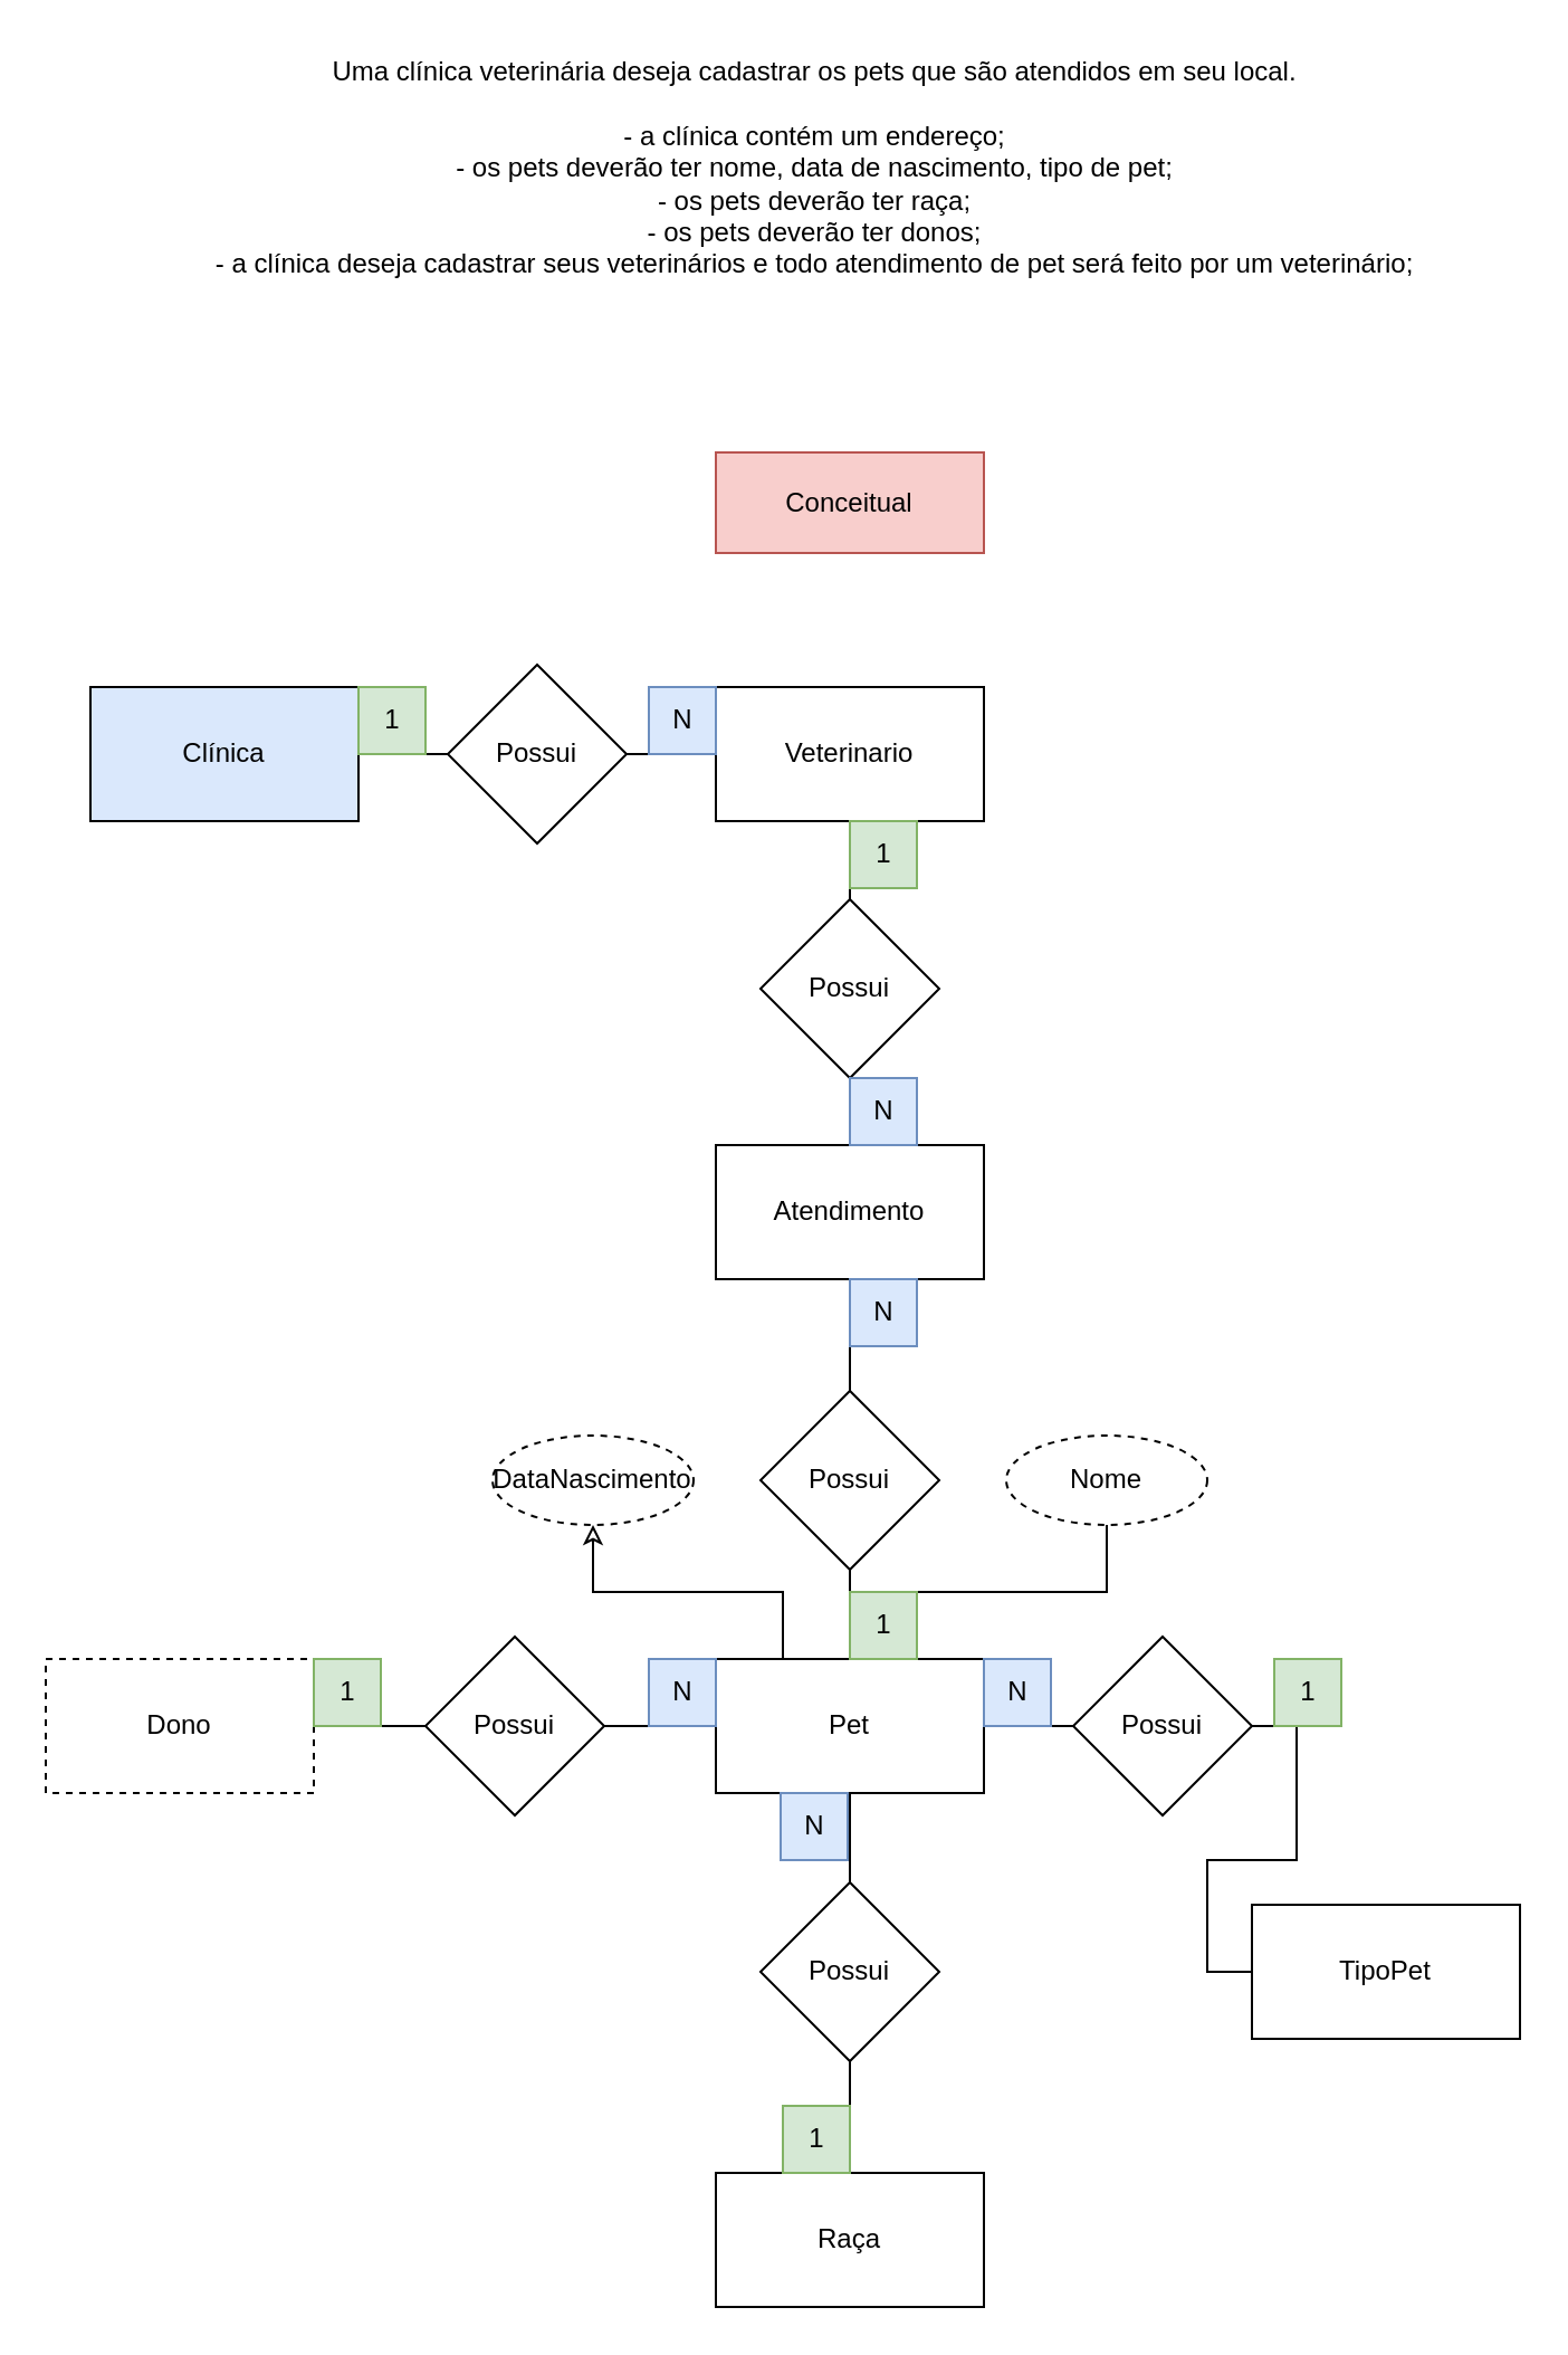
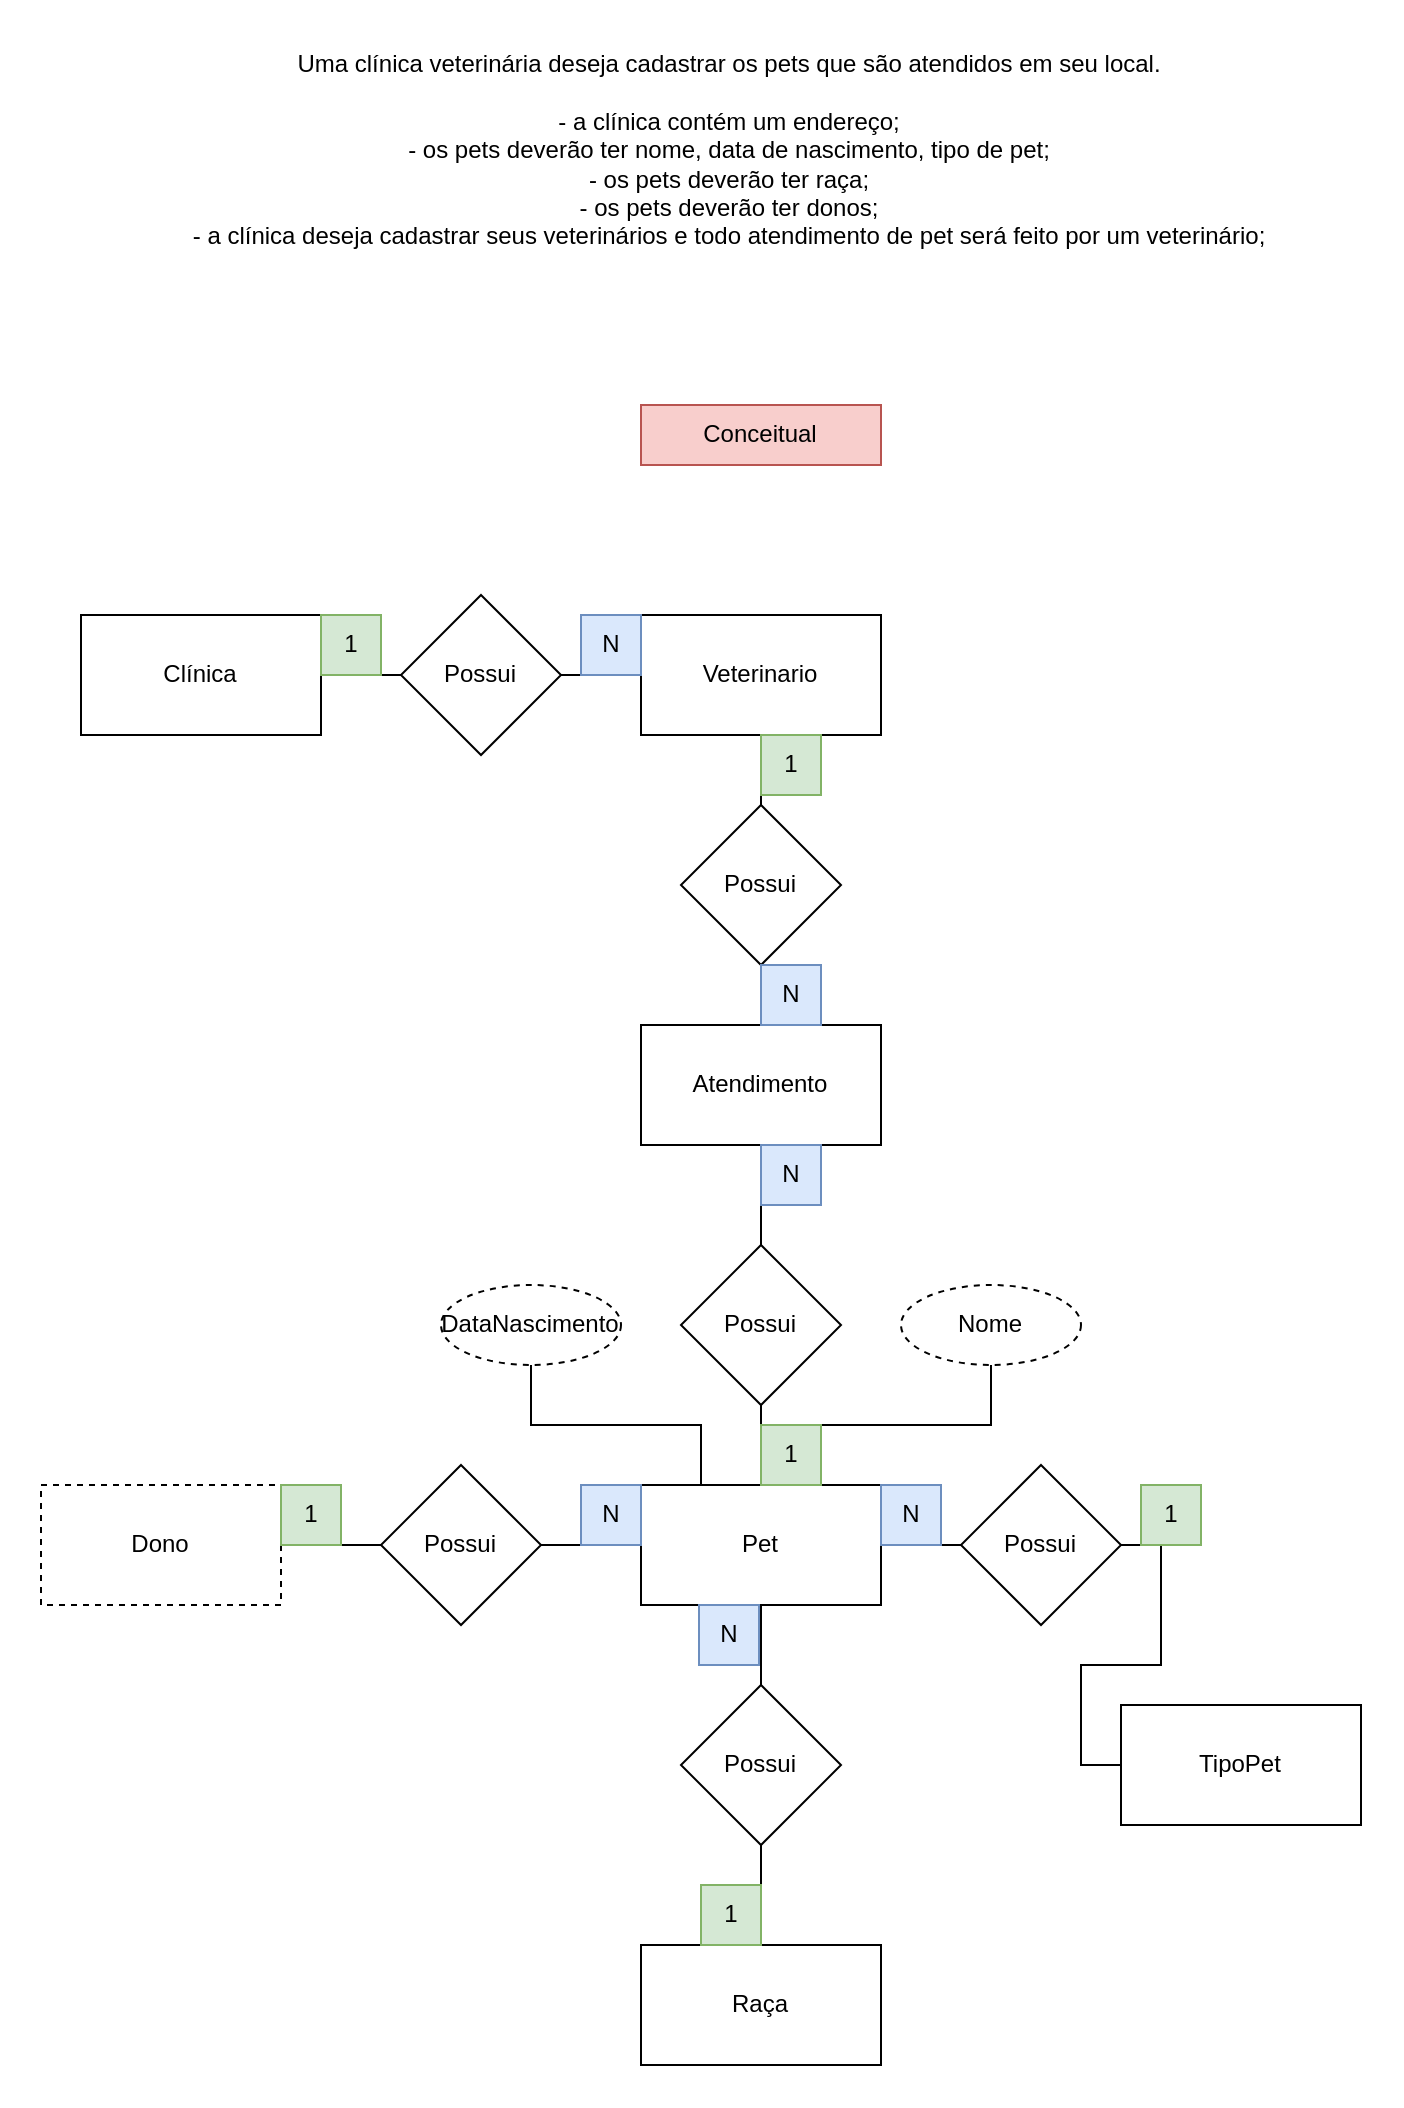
  <mxCell id="0" />
  <mxCell id="1" parent="0" />
  <mxCell id="2" value="&lt;div&gt;Uma clínica veterinária deseja cadastrar os pets que são atendidos em seu local.&lt;/div&gt;&lt;div&gt;&lt;br&gt;&lt;/div&gt;&lt;div&gt;- a clínica contém um endereço;&lt;/div&gt;&lt;div&gt;- os pets deverão ter nome, data de nascimento, tipo de pet;&lt;/div&gt;&lt;div&gt;- os pets deverão ter raça;&lt;/div&gt;&lt;div&gt;- os pets deverão ter donos;&lt;/div&gt;&lt;div&gt;- a clínica deseja cadastrar seus veterinários e todo atendimento de pet será feito por um veterinário;&lt;/div&gt;" style="text;html=1;align=center;verticalAlign=middle;resizable=0;points=[];autosize=1;strokeColor=none;fillColor=none;" parent="1" vertex="1"><mxGeometry x="84" y="20" width="560" height="110" as="geometry" /></mxCell>
  <mxCell id="3" style="edgeStyle=orthogonalEdgeStyle;rounded=0;orthogonalLoop=1;jettySize=auto;html=1;exitX=1;exitY=0.5;exitDx=0;exitDy=0;entryX=0;entryY=0.5;entryDx=0;entryDy=0;endArrow=none;endFill=0;" parent="1" source="4" target="6" edge="1"><mxGeometry relative="1" as="geometry" /></mxCell>
- <mxCell id="4" value="Clínica" style="rounded=0;whiteSpace=wrap;html=1;fillColor=#dae8fc;" parent="1" vertex="1"><mxGeometry x="40" y="307" width="120" height="60" as="geometry" /></mxCell>
+ <mxCell id="4" value="Clínica" style="rounded=0;whiteSpace=wrap;html=1;" parent="1" vertex="1"><mxGeometry x="40" y="307" width="120" height="60" as="geometry" /></mxCell>
  <mxCell id="5" style="edgeStyle=orthogonalEdgeStyle;rounded=0;orthogonalLoop=1;jettySize=auto;html=1;exitX=1;exitY=0.5;exitDx=0;exitDy=0;entryX=0;entryY=0.5;entryDx=0;entryDy=0;endArrow=none;endFill=0;" edge="1" parent="1" source="6" target="9"><mxGeometry relative="1" as="geometry" /></mxCell>
  <mxCell id="6" value="Possui" style="rhombus;whiteSpace=wrap;html=1;" parent="1" vertex="1"><mxGeometry x="200" y="297" width="80" height="80" as="geometry" /></mxCell>
  <mxCell id="7" value="1" style="text;html=1;align=center;verticalAlign=middle;resizable=0;points=[];autosize=1;strokeColor=#82b366;fillColor=#d5e8d4;" parent="1" vertex="1"><mxGeometry x="160" y="307" width="30" height="30" as="geometry" /></mxCell>
  <mxCell id="8" style="edgeStyle=orthogonalEdgeStyle;rounded=0;orthogonalLoop=1;jettySize=auto;html=1;exitX=0.5;exitY=1;exitDx=0;exitDy=0;entryX=0.5;entryY=0;entryDx=0;entryDy=0;endArrow=none;endFill=0;" edge="1" parent="1" source="9" target="11"><mxGeometry relative="1" as="geometry" /></mxCell>
  <mxCell id="9" value="Veterinario" style="rounded=0;whiteSpace=wrap;html=1;" vertex="1" parent="1"><mxGeometry x="320" y="307" width="120" height="60" as="geometry" /></mxCell>
  <mxCell id="10" style="edgeStyle=orthogonalEdgeStyle;rounded=0;orthogonalLoop=1;jettySize=auto;html=1;exitX=0.5;exitY=1;exitDx=0;exitDy=0;entryX=0.5;entryY=0;entryDx=0;entryDy=0;endArrow=none;endFill=0;" edge="1" parent="1" source="11" target="13"><mxGeometry relative="1" as="geometry" /></mxCell>
  <mxCell id="11" value="Possui" style="rhombus;whiteSpace=wrap;html=1;" vertex="1" parent="1"><mxGeometry x="340" y="402" width="80" height="80" as="geometry" /></mxCell>
  <mxCell id="12" style="edgeStyle=orthogonalEdgeStyle;rounded=0;orthogonalLoop=1;jettySize=auto;html=1;exitX=0.5;exitY=1;exitDx=0;exitDy=0;entryX=0.5;entryY=0;entryDx=0;entryDy=0;endArrow=none;endFill=0;" edge="1" parent="1" source="13" target="15"><mxGeometry relative="1" as="geometry" /></mxCell>
  <mxCell id="13" value="Atendimento" style="rounded=0;whiteSpace=wrap;html=1;" vertex="1" parent="1"><mxGeometry x="320" y="512" width="120" height="60" as="geometry" /></mxCell>
  <mxCell id="14" style="edgeStyle=orthogonalEdgeStyle;rounded=0;orthogonalLoop=1;jettySize=auto;html=1;exitX=0.5;exitY=1;exitDx=0;exitDy=0;entryX=0.5;entryY=0;entryDx=0;entryDy=0;endArrow=none;endFill=0;" edge="1" parent="1" source="15" target="19"><mxGeometry relative="1" as="geometry" /></mxCell>
  <mxCell id="15" value="Possui" style="rhombus;whiteSpace=wrap;html=1;" vertex="1" parent="1"><mxGeometry x="340" y="622" width="80" height="80" as="geometry" /></mxCell>
  <mxCell id="16" style="edgeStyle=orthogonalEdgeStyle;rounded=0;orthogonalLoop=1;jettySize=auto;html=1;exitX=1;exitY=0.5;exitDx=0;exitDy=0;entryX=0;entryY=0.5;entryDx=0;entryDy=0;endArrow=none;endFill=0;" edge="1" parent="1" source="19" target="25"><mxGeometry relative="1" as="geometry" /></mxCell>
- <mxCell id="17" style="edgeStyle=orthogonalEdgeStyle;rounded=0;orthogonalLoop=1;jettySize=auto;html=1;exitX=0.25;exitY=0;exitDx=0;exitDy=0;entryX=0.5;entryY=1;entryDx=0;entryDy=0;endArrow=classic;endFill=0;" edge="1" parent="1" source="19" target="42"><mxGeometry relative="1" as="geometry" /></mxCell>
+ <mxCell id="17" style="edgeStyle=orthogonalEdgeStyle;rounded=0;orthogonalLoop=1;jettySize=auto;html=1;exitX=0.25;exitY=0;exitDx=0;exitDy=0;entryX=0.5;entryY=1;entryDx=0;entryDy=0;endArrow=none;endFill=0;" edge="1" parent="1" source="19" target="42"><mxGeometry relative="1" as="geometry" /></mxCell>
  <mxCell id="18" style="edgeStyle=orthogonalEdgeStyle;rounded=0;orthogonalLoop=1;jettySize=auto;html=1;exitX=0.75;exitY=0;exitDx=0;exitDy=0;entryX=0.5;entryY=1;entryDx=0;entryDy=0;endArrow=none;endFill=0;" edge="1" parent="1" source="19" target="43"><mxGeometry relative="1" as="geometry" /></mxCell>
  <mxCell id="19" value="Pet" style="rounded=0;whiteSpace=wrap;html=1;" vertex="1" parent="1"><mxGeometry x="320" y="742" width="120" height="60" as="geometry" /></mxCell>
  <mxCell id="20" style="edgeStyle=orthogonalEdgeStyle;rounded=0;orthogonalLoop=1;jettySize=auto;html=1;exitX=0.5;exitY=0;exitDx=0;exitDy=0;entryX=0.5;entryY=1;entryDx=0;entryDy=0;endArrow=none;endFill=0;" edge="1" parent="1" source="21" target="19"><mxGeometry relative="1" as="geometry" /></mxCell>
  <mxCell id="21" value="Possui" style="rhombus;whiteSpace=wrap;html=1;" vertex="1" parent="1"><mxGeometry x="340" y="842" width="80" height="80" as="geometry" /></mxCell>
  <mxCell id="22" style="edgeStyle=orthogonalEdgeStyle;rounded=0;orthogonalLoop=1;jettySize=auto;html=1;exitX=0.5;exitY=0;exitDx=0;exitDy=0;entryX=0.5;entryY=1;entryDx=0;entryDy=0;endArrow=none;endFill=0;" edge="1" parent="1" source="23" target="21"><mxGeometry relative="1" as="geometry" /></mxCell>
  <mxCell id="23" value="Raça" style="rounded=0;whiteSpace=wrap;html=1;" vertex="1" parent="1"><mxGeometry x="320" y="972" width="120" height="60" as="geometry" /></mxCell>
  <mxCell id="24" style="edgeStyle=orthogonalEdgeStyle;rounded=0;orthogonalLoop=1;jettySize=auto;html=1;exitX=1;exitY=0.5;exitDx=0;exitDy=0;entryX=0;entryY=0.5;entryDx=0;entryDy=0;endArrow=none;endFill=0;" edge="1" parent="1" source="25" target="28"><mxGeometry relative="1" as="geometry" /></mxCell>
  <mxCell id="25" value="Possui" style="rhombus;whiteSpace=wrap;html=1;" vertex="1" parent="1"><mxGeometry x="480" y="732" width="80" height="80" as="geometry" /></mxCell>
  <mxCell id="26" style="edgeStyle=orthogonalEdgeStyle;rounded=0;orthogonalLoop=1;jettySize=auto;html=1;exitX=1;exitY=0.5;exitDx=0;exitDy=0;entryX=0;entryY=0.5;entryDx=0;entryDy=0;endArrow=none;endFill=0;" edge="1" parent="1" source="27" target="19"><mxGeometry relative="1" as="geometry" /></mxCell>
  <mxCell id="27" value="Possui" style="rhombus;whiteSpace=wrap;html=1;" vertex="1" parent="1"><mxGeometry x="190" y="732" width="80" height="80" as="geometry" /></mxCell>
  <mxCell id="28" value="TipoPet" style="rounded=0;whiteSpace=wrap;html=1;" vertex="1" parent="1"><mxGeometry x="560" y="852" width="120" height="60" as="geometry" /></mxCell>
  <mxCell id="29" style="edgeStyle=orthogonalEdgeStyle;rounded=0;orthogonalLoop=1;jettySize=auto;html=1;exitX=1;exitY=0.5;exitDx=0;exitDy=0;entryX=0;entryY=0.5;entryDx=0;entryDy=0;endArrow=none;endFill=0;" edge="1" parent="1" source="30" target="27"><mxGeometry relative="1" as="geometry" /></mxCell>
  <mxCell id="30" value="Dono" style="rounded=0;whiteSpace=wrap;html=1;dashed=1;" vertex="1" parent="1"><mxGeometry x="20" y="742" width="120" height="60" as="geometry" /></mxCell>
  <mxCell id="31" value="N" style="text;html=1;align=center;verticalAlign=middle;resizable=0;points=[];autosize=1;strokeColor=#6c8ebf;fillColor=#dae8fc;" vertex="1" parent="1"><mxGeometry x="290" y="307" width="30" height="30" as="geometry" /></mxCell>
  <mxCell id="32" value="1" style="text;html=1;align=center;verticalAlign=middle;resizable=0;points=[];autosize=1;strokeColor=#82b366;fillColor=#d5e8d4;" vertex="1" parent="1"><mxGeometry x="380" y="367" width="30" height="30" as="geometry" /></mxCell>
  <mxCell id="33" value="N" style="text;html=1;align=center;verticalAlign=middle;resizable=0;points=[];autosize=1;strokeColor=#6c8ebf;fillColor=#dae8fc;" vertex="1" parent="1"><mxGeometry x="380" y="482" width="30" height="30" as="geometry" /></mxCell>
  <mxCell id="34" value="N" style="text;html=1;align=center;verticalAlign=middle;resizable=0;points=[];autosize=1;strokeColor=#6c8ebf;fillColor=#dae8fc;" vertex="1" parent="1"><mxGeometry x="380" y="572" width="30" height="30" as="geometry" /></mxCell>
  <mxCell id="35" value="1" style="text;html=1;align=center;verticalAlign=middle;resizable=0;points=[];autosize=1;strokeColor=#82b366;fillColor=#d5e8d4;" vertex="1" parent="1"><mxGeometry x="380" y="712" width="30" height="30" as="geometry" /></mxCell>
  <mxCell id="36" value="N" style="text;html=1;align=center;verticalAlign=middle;resizable=0;points=[];autosize=1;strokeColor=#6c8ebf;fillColor=#dae8fc;" vertex="1" parent="1"><mxGeometry x="349" y="802" width="30" height="30" as="geometry" /></mxCell>
  <mxCell id="37" value="1" style="text;html=1;align=center;verticalAlign=middle;resizable=0;points=[];autosize=1;strokeColor=#82b366;fillColor=#d5e8d4;" vertex="1" parent="1"><mxGeometry x="350" y="942" width="30" height="30" as="geometry" /></mxCell>
  <mxCell id="38" value="N" style="text;html=1;align=center;verticalAlign=middle;resizable=0;points=[];autosize=1;strokeColor=#6c8ebf;fillColor=#dae8fc;" vertex="1" parent="1"><mxGeometry x="290" y="742" width="30" height="30" as="geometry" /></mxCell>
  <mxCell id="39" value="N" style="text;html=1;align=center;verticalAlign=middle;resizable=0;points=[];autosize=1;strokeColor=#6c8ebf;fillColor=#dae8fc;" vertex="1" parent="1"><mxGeometry x="440" y="742" width="30" height="30" as="geometry" /></mxCell>
  <mxCell id="40" value="1" style="text;html=1;align=center;verticalAlign=middle;resizable=0;points=[];autosize=1;strokeColor=#82b366;fillColor=#d5e8d4;" vertex="1" parent="1"><mxGeometry x="570" y="742" width="30" height="30" as="geometry" /></mxCell>
  <mxCell id="41" value="1" style="text;html=1;align=center;verticalAlign=middle;resizable=0;points=[];autosize=1;strokeColor=#82b366;fillColor=#d5e8d4;" vertex="1" parent="1"><mxGeometry x="140" y="742" width="30" height="30" as="geometry" /></mxCell>
  <mxCell id="42" value="DataNascimento" style="ellipse;whiteSpace=wrap;html=1;dashed=1;" vertex="1" parent="1"><mxGeometry x="220" y="642" width="90" height="40" as="geometry" /></mxCell>
  <mxCell id="43" value="Nome" style="ellipse;whiteSpace=wrap;html=1;dashed=1;" vertex="1" parent="1"><mxGeometry x="450" y="642" width="90" height="40" as="geometry" /></mxCell>
- <mxCell id="44" value="Conceitual" style="rounded=0;whiteSpace=wrap;html=1;fillColor=#f8cecc;strokeColor=#b85450;" vertex="1" parent="1"><mxGeometry x="320" y="202" width="120" height="45" as="geometry" /></mxCell>
+ <mxCell id="44" value="Conceitual" style="rounded=0;whiteSpace=wrap;html=1;fillColor=#f8cecc;strokeColor=#b85450;" vertex="1" parent="1"><mxGeometry x="320" y="202" width="120" height="30" as="geometry" /></mxCell>
